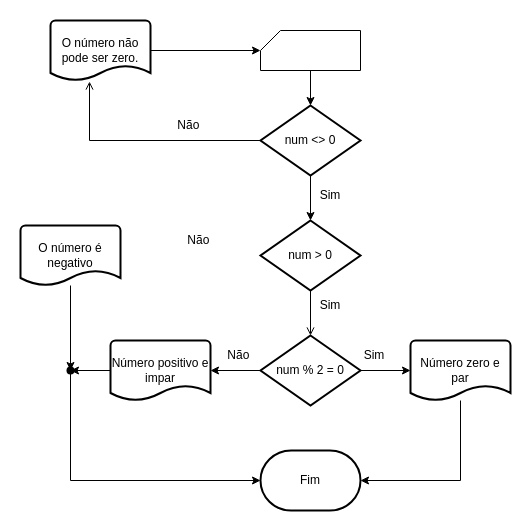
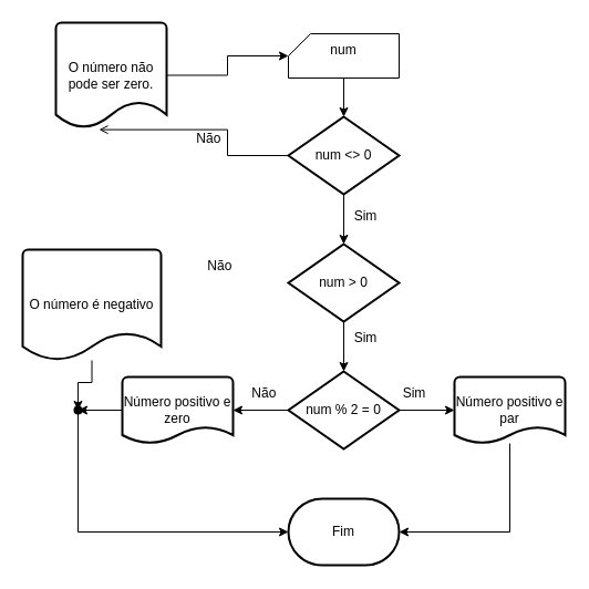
  <mxCell id="0" />
  <mxCell id="1" parent="0" />
  <mxCell id="2" value="" style="verticalLabelPosition=bottom;verticalAlign=top;html=1;shape=card;whiteSpace=wrap;size=20;arcSize=12;" vertex="1" parent="1"><mxGeometry x="260" y="30" width="100" height="40" as="geometry" /></mxCell>
  <mxCell id="3" value="" style="edgeStyle=orthogonalEdgeStyle;rounded=0;orthogonalLoop=1;jettySize=auto;html=1;" edge="1" parent="1" source="2" target="6"><mxGeometry relative="1" as="geometry" /></mxCell>
+ <mxCell id="4" value="num" style="text;strokeColor=none;align=center;fillColor=none;html=1;verticalAlign=middle;whiteSpace=wrap;rounded=0;" vertex="1" parent="1"><mxGeometry x="280" y="30" width="60" height="30" as="geometry" /></mxCell>
  <mxCell id="5" value="" style="edgeStyle=orthogonalEdgeStyle;rounded=0;orthogonalLoop=1;jettySize=auto;html=1;" edge="1" parent="1" source="6" target="8"><mxGeometry relative="1" as="geometry" /></mxCell>
  <mxCell id="6" value="num &amp;lt;&amp;gt; 0" style="strokeWidth=2;html=1;shape=mxgraph.flowchart.decision;whiteSpace=wrap;" vertex="1" parent="1"><mxGeometry x="260" y="105" width="100" height="70" as="geometry" /></mxCell>
- <mxCell id="7" value="" style="edgeStyle=orthogonalEdgeStyle;rounded=0;orthogonalLoop=1;jettySize=auto;html=1;endArrow=open;" edge="1" parent="1" source="8" target="16"><mxGeometry relative="1" as="geometry" /></mxCell>
+ <mxCell id="7" value="" style="edgeStyle=orthogonalEdgeStyle;rounded=0;orthogonalLoop=1;jettySize=auto;html=1;" edge="1" parent="1" source="8" target="16"><mxGeometry relative="1" as="geometry" /></mxCell>
  <mxCell id="8" value="num &amp;gt; 0" style="strokeWidth=2;html=1;shape=mxgraph.flowchart.decision;whiteSpace=wrap;" vertex="1" parent="1"><mxGeometry x="260" y="220" width="100" height="70" as="geometry" /></mxCell>
  <mxCell id="9" value="" style="edgeStyle=orthogonalEdgeStyle;rounded=0;orthogonalLoop=1;jettySize=auto;html=1;" edge="1" parent="1" source="10" target="2"><mxGeometry relative="1" as="geometry" /></mxCell>
- <mxCell id="10" value="O número não pode ser zero." style="strokeWidth=2;html=1;shape=mxgraph.flowchart.document2;whiteSpace=wrap;size=0.25;" vertex="1" parent="1"><mxGeometry x="50" y="20" width="100" height="60" as="geometry" /></mxCell>
+ <mxCell id="10" value="O número não pode ser zero." style="strokeWidth=2;html=1;shape=mxgraph.flowchart.document2;whiteSpace=wrap;size=0.25;" vertex="1" parent="1"><mxGeometry x="50" y="20" width="100" height="95" as="geometry" /></mxCell>
  <mxCell id="11" style="edgeStyle=orthogonalEdgeStyle;rounded=0;orthogonalLoop=1;jettySize=auto;html=1;entryX=0.39;entryY=1.017;entryDx=0;entryDy=0;entryPerimeter=0;endArrow=open;" edge="1" parent="1" source="6" target="10"><mxGeometry relative="1" as="geometry" /></mxCell>
  <mxCell id="12" value="" style="edgeStyle=orthogonalEdgeStyle;rounded=0;orthogonalLoop=1;jettySize=auto;html=1;" edge="1" parent="1" source="13" target="21"><mxGeometry relative="1" as="geometry" /></mxCell>
- <mxCell id="13" value="O número é negativo" style="strokeWidth=2;html=1;shape=mxgraph.flowchart.document2;whiteSpace=wrap;size=0.25;" vertex="1" parent="1"><mxGeometry x="20" y="225" width="100" height="60" as="geometry" /></mxCell>
+ <mxCell id="13" value="O número é negativo" style="strokeWidth=2;html=1;shape=mxgraph.flowchart.document2;whiteSpace=wrap;size=0.25;" vertex="1" parent="1"><mxGeometry x="20" y="225" width="125" height="100" as="geometry" /></mxCell>
  <mxCell id="14" value="" style="edgeStyle=orthogonalEdgeStyle;rounded=0;orthogonalLoop=1;jettySize=auto;html=1;" edge="1" parent="1" source="16" target="17"><mxGeometry relative="1" as="geometry" /></mxCell>
  <mxCell id="15" value="" style="edgeStyle=orthogonalEdgeStyle;rounded=0;orthogonalLoop=1;jettySize=auto;html=1;" edge="1" parent="1" source="16" target="19"><mxGeometry relative="1" as="geometry" /></mxCell>
  <mxCell id="16" value="num % 2 = 0" style="strokeWidth=2;html=1;shape=mxgraph.flowchart.decision;whiteSpace=wrap;" vertex="1" parent="1"><mxGeometry x="260" y="335" width="100" height="70" as="geometry" /></mxCell>
- <mxCell id="17" value="Número zero e par" style="strokeWidth=2;html=1;shape=mxgraph.flowchart.document2;whiteSpace=wrap;size=0.25;" vertex="1" parent="1"><mxGeometry x="410" y="340" width="100" height="60" as="geometry" /></mxCell>
+ <mxCell id="17" value="Número positivo e par" style="strokeWidth=2;html=1;shape=mxgraph.flowchart.document2;whiteSpace=wrap;size=0.25;" vertex="1" parent="1"><mxGeometry x="410" y="340" width="100" height="60" as="geometry" /></mxCell>
  <mxCell id="18" value="" style="edgeStyle=orthogonalEdgeStyle;rounded=0;orthogonalLoop=1;jettySize=auto;html=1;" edge="1" parent="1" source="19" target="21"><mxGeometry relative="1" as="geometry" /></mxCell>
- <mxCell id="19" value="Número positivo e impar" style="strokeWidth=2;html=1;shape=mxgraph.flowchart.document2;whiteSpace=wrap;size=0.25;" vertex="1" parent="1"><mxGeometry x="110" y="340" width="100" height="60" as="geometry" /></mxCell>
+ <mxCell id="19" value="Número positivo e zero" style="strokeWidth=2;html=1;shape=mxgraph.flowchart.document2;whiteSpace=wrap;size=0.25;" vertex="1" parent="1"><mxGeometry x="110" y="340" width="100" height="60" as="geometry" /></mxCell>
  <mxCell id="20" value="Fim" style="strokeWidth=2;html=1;shape=mxgraph.flowchart.terminator;whiteSpace=wrap;" vertex="1" parent="1"><mxGeometry x="260" y="450" width="100" height="60" as="geometry" /></mxCell>
  <mxCell id="21" value="" style="shape=waypoint;sketch=0;size=6;pointerEvents=1;points=[];fillColor=default;resizable=0;rotatable=0;perimeter=centerPerimeter;snapToPoint=1;strokeWidth=2;" vertex="1" parent="1"><mxGeometry x="60" y="360" width="20" height="20" as="geometry" /></mxCell>
  <mxCell id="22" style="edgeStyle=orthogonalEdgeStyle;rounded=0;orthogonalLoop=1;jettySize=auto;html=1;entryX=0;entryY=0.5;entryDx=0;entryDy=0;entryPerimeter=0;" edge="1" parent="1" source="21" target="20"><mxGeometry relative="1" as="geometry"><Array as="points"><mxPoint x="70" y="480" /></Array></mxGeometry></mxCell>
  <mxCell id="23" style="edgeStyle=orthogonalEdgeStyle;rounded=0;orthogonalLoop=1;jettySize=auto;html=1;entryX=1;entryY=0.5;entryDx=0;entryDy=0;entryPerimeter=0;" edge="1" parent="1" source="17" target="20"><mxGeometry relative="1" as="geometry"><Array as="points"><mxPoint x="460" y="480" /></Array></mxGeometry></mxCell>
  <mxCell id="24" value="Sim" style="text;strokeColor=none;align=center;fillColor=none;html=1;verticalAlign=middle;whiteSpace=wrap;rounded=0;" vertex="1" parent="1"><mxGeometry x="300" y="180" width="60" height="30" as="geometry" /></mxCell>
  <mxCell id="25" value="Não&amp;nbsp;" style="text;strokeColor=none;align=center;fillColor=none;html=1;verticalAlign=middle;whiteSpace=wrap;rounded=0;" vertex="1" parent="1"><mxGeometry x="160" y="110" width="60" height="30" as="geometry" /></mxCell>
  <mxCell id="26" value="Não&amp;nbsp;" style="text;strokeColor=none;align=center;fillColor=none;html=1;verticalAlign=middle;whiteSpace=wrap;rounded=0;" vertex="1" parent="1"><mxGeometry x="170" y="225" width="60" height="30" as="geometry" /></mxCell>
  <mxCell id="27" value="Sim" style="text;strokeColor=none;align=center;fillColor=none;html=1;verticalAlign=middle;whiteSpace=wrap;rounded=0;" vertex="1" parent="1"><mxGeometry x="300" y="290" width="60" height="30" as="geometry" /></mxCell>
  <mxCell id="28" value="Sim" style="text;strokeColor=none;align=center;fillColor=none;html=1;verticalAlign=middle;whiteSpace=wrap;rounded=0;" vertex="1" parent="1"><mxGeometry x="344" y="340" width="60" height="30" as="geometry" /></mxCell>
  <mxCell id="29" value="Não&amp;nbsp;" style="text;strokeColor=none;align=center;fillColor=none;html=1;verticalAlign=middle;whiteSpace=wrap;rounded=0;" vertex="1" parent="1"><mxGeometry x="210" y="340" width="60" height="30" as="geometry" /></mxCell>
